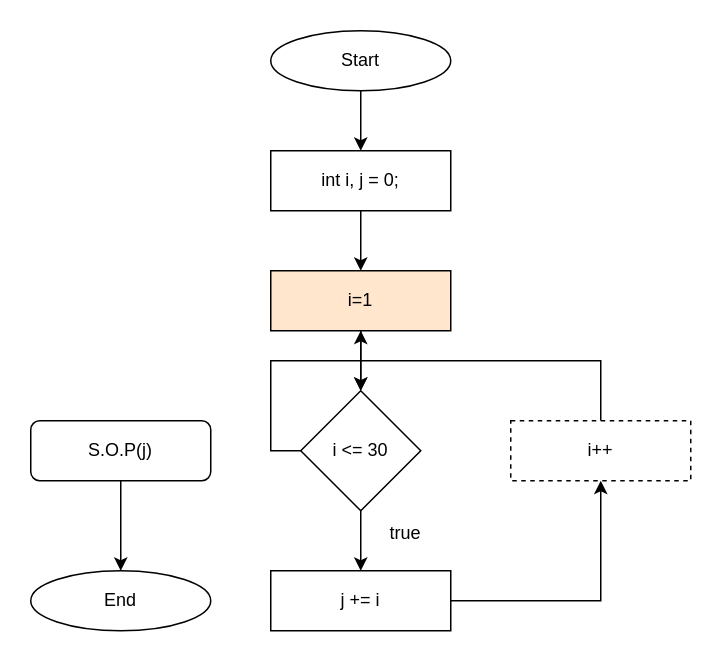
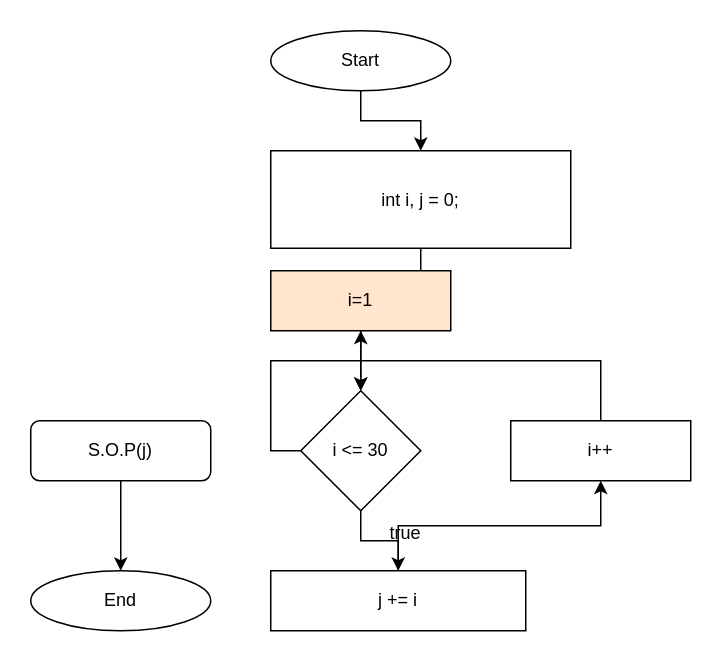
  <mxCell id="0" />
  <mxCell id="1" parent="0" />
  <mxCell id="2" style="edgeStyle=orthogonalEdgeStyle;rounded=0;orthogonalLoop=1;jettySize=auto;html=1;entryX=0.5;entryY=0;entryDx=0;entryDy=0;" edge="1" parent="1" source="3" target="6"><mxGeometry relative="1" as="geometry" /></mxCell>
  <mxCell id="3" value="Start" style="ellipse;whiteSpace=wrap;html=1;" vertex="1" parent="1"><mxGeometry x="180" y="20" width="120" height="40" as="geometry" /></mxCell>
  <mxCell id="4" value="End" style="ellipse;whiteSpace=wrap;html=1;" vertex="1" parent="1"><mxGeometry x="20" y="380" width="120" height="40" as="geometry" /></mxCell>
  <mxCell id="5" style="edgeStyle=orthogonalEdgeStyle;rounded=0;orthogonalLoop=1;jettySize=auto;html=1;exitX=0.5;exitY=1;exitDx=0;exitDy=0;entryX=0.5;entryY=0;entryDx=0;entryDy=0;" edge="1" parent="1" source="6" target="8"><mxGeometry relative="1" as="geometry" /></mxCell>
- <mxCell id="6" value="int i, j = 0;" style="rounded=0;whiteSpace=wrap;html=1;" vertex="1" parent="1"><mxGeometry x="180" y="100" width="120" height="40" as="geometry" /></mxCell>
+ <mxCell id="6" value="int i, j = 0;" style="rounded=0;whiteSpace=wrap;html=1;" vertex="1" parent="1"><mxGeometry x="180" y="100" width="200" height="65" as="geometry" /></mxCell>
  <mxCell id="7" style="edgeStyle=orthogonalEdgeStyle;rounded=0;orthogonalLoop=1;jettySize=auto;html=1;exitX=0.5;exitY=1;exitDx=0;exitDy=0;" edge="1" parent="1" source="8"><mxGeometry relative="1" as="geometry"><mxPoint x="240" y="260" as="targetPoint" /></mxGeometry></mxCell>
  <mxCell id="8" value="i=1" style="rounded=0;whiteSpace=wrap;html=1;fillColor=#ffe6cc;" vertex="1" parent="1"><mxGeometry x="180" y="180" width="120" height="40" as="geometry" /></mxCell>
  <mxCell id="9" style="edgeStyle=orthogonalEdgeStyle;rounded=0;orthogonalLoop=1;jettySize=auto;html=1;exitX=0.5;exitY=1;exitDx=0;exitDy=0;entryX=0.5;entryY=0;entryDx=0;entryDy=0;" edge="1" parent="1" source="11" target="13"><mxGeometry relative="1" as="geometry" /></mxCell>
  <mxCell id="10" style="edgeStyle=orthogonalEdgeStyle;rounded=0;orthogonalLoop=1;jettySize=auto;html=1;exitX=0;exitY=0.5;exitDx=0;exitDy=0;" edge="1" parent="1" source="11" target="8"><mxGeometry relative="1" as="geometry" /></mxCell>
  <mxCell id="11" value="i &amp;lt;= 30" style="rhombus;whiteSpace=wrap;html=1;" vertex="1" parent="1"><mxGeometry x="200" y="260" width="80" height="80" as="geometry" /></mxCell>
  <mxCell id="12" style="edgeStyle=orthogonalEdgeStyle;rounded=0;orthogonalLoop=1;jettySize=auto;html=1;entryX=0.5;entryY=1;entryDx=0;entryDy=0;" edge="1" parent="1" source="13" target="15"><mxGeometry relative="1" as="geometry" /></mxCell>
- <mxCell id="13" value="j += i" style="rounded=0;whiteSpace=wrap;html=1;" vertex="1" parent="1"><mxGeometry x="180" y="380" width="120" height="40" as="geometry" /></mxCell>
+ <mxCell id="13" value="j += i" style="rounded=0;whiteSpace=wrap;html=1;" vertex="1" parent="1"><mxGeometry x="180" y="380" width="170" height="40" as="geometry" /></mxCell>
  <mxCell id="14" style="edgeStyle=orthogonalEdgeStyle;rounded=0;orthogonalLoop=1;jettySize=auto;html=1;exitX=0.5;exitY=0;exitDx=0;exitDy=0;entryX=0.5;entryY=0;entryDx=0;entryDy=0;" edge="1" parent="1" source="15" target="11"><mxGeometry relative="1" as="geometry"><Array as="points"><mxPoint x="400" y="240" /><mxPoint x="240" y="240" /></Array></mxGeometry></mxCell>
- <mxCell id="15" value="i++" style="rounded=0;whiteSpace=wrap;html=1;dashed=1;" vertex="1" parent="1"><mxGeometry x="340" y="280" width="120" height="40" as="geometry" /></mxCell>
+ <mxCell id="15" value="i++" style="rounded=0;whiteSpace=wrap;html=1;" vertex="1" parent="1"><mxGeometry x="340" y="280" width="120" height="40" as="geometry" /></mxCell>
  <mxCell id="16" style="edgeStyle=orthogonalEdgeStyle;rounded=0;orthogonalLoop=1;jettySize=auto;html=1;exitX=0.5;exitY=1;exitDx=0;exitDy=0;entryX=0.5;entryY=0;entryDx=0;entryDy=0;" edge="1" parent="1" source="17" target="4"><mxGeometry relative="1" as="geometry" /></mxCell>
  <mxCell id="17" value="S.O.P(j)" style="whiteSpace=wrap;html=1;rounded=1;" vertex="1" parent="1"><mxGeometry x="20" y="280" width="120" height="40" as="geometry" /></mxCell>
  <mxCell id="18" value="true" style="text;html=1;strokeColor=none;fillColor=none;align=center;verticalAlign=middle;whiteSpace=wrap;rounded=0;" vertex="1" parent="1"><mxGeometry x="240" y="340" width="60" height="30" as="geometry" /></mxCell>
